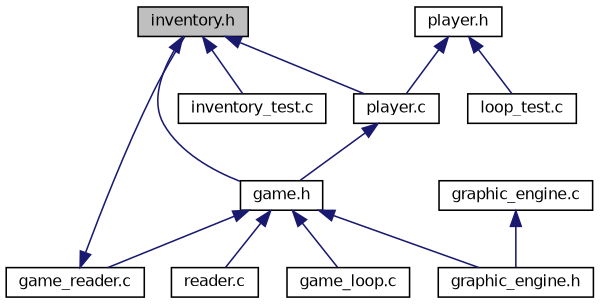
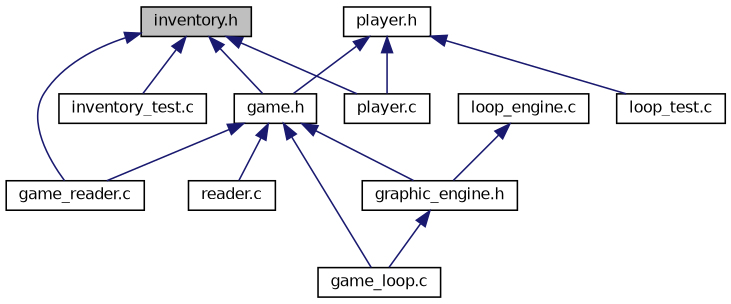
  digraph {
    node [color=black fillcolor=white fontname=Helvetica fontsize=10 shape=record style=filled]
    edge [color=midnightblue dir=back fontname=Helvetica fontsize=10 labelfontname=Helvetica labelfontsize=10 style=solid]
    n1 [fillcolor=grey75 fontcolor=black height=0.2 label="inventory.h" width=0.4]
    n2 [height=0.2 label="game.h" width=0.4]
    n3 [height=0.2 label="game_reader.c" width=0.4]
    n4 [height=0.2 label="inventory_test.c" width=0.4]
    n5 [height=0.2 label="player.c" width=0.4]
    n6 [height=0.2 label="player.h" width=0.4]
    n7 [height=0.2 label="loop_test.c" width=0.4]
    n8 [height=0.2 label="reader.c" width=0.4]
    n9 [height=0.2 label="graphic_engine.h" width=0.4]
    n10 [height=0.2 label="game_loop.c" width=0.4]
-   n11 [height=0.2 label="graphic_engine.c" width=0.4]
+   n11 [height=0.2 label="loop_engine.c" width=0.4]
    n1 -> n2
-   n3 -> n1
+   n1 -> n3
    n1 -> n4
    n1 -> n5
    n2 -> n3
    n2 -> n8
    n2 -> n9
    n2 -> n10
-   n5 -> n2
+   n6 -> n2
    n6 -> n5
    n6 -> n7
+   n9 -> n10
    n11 -> n9
  }
